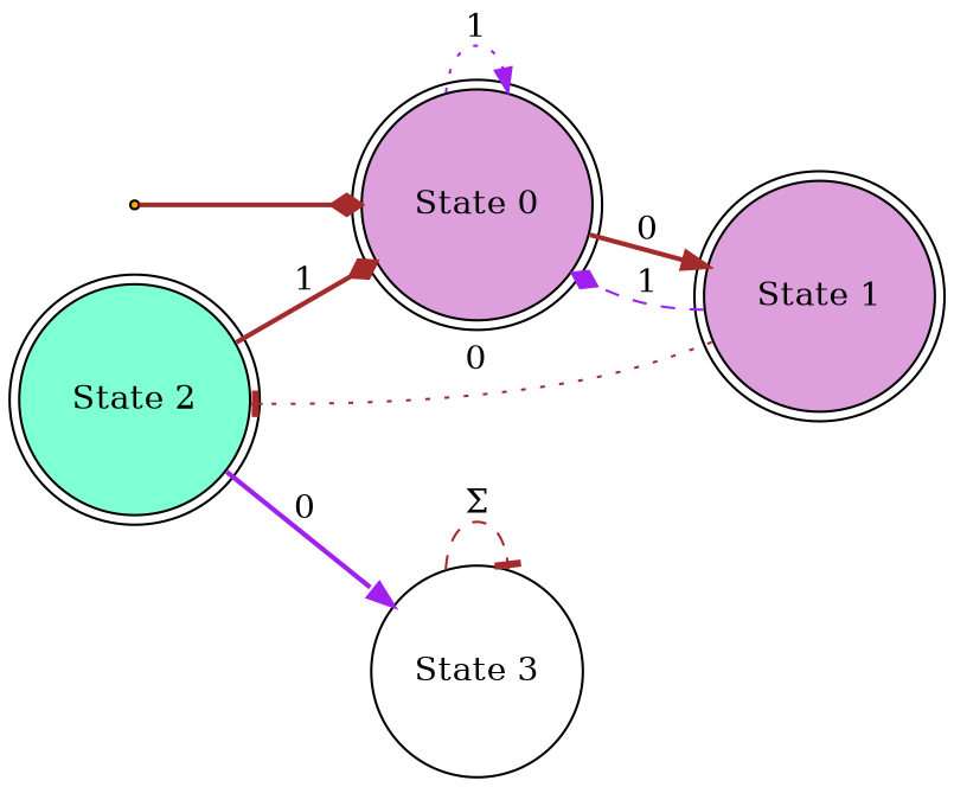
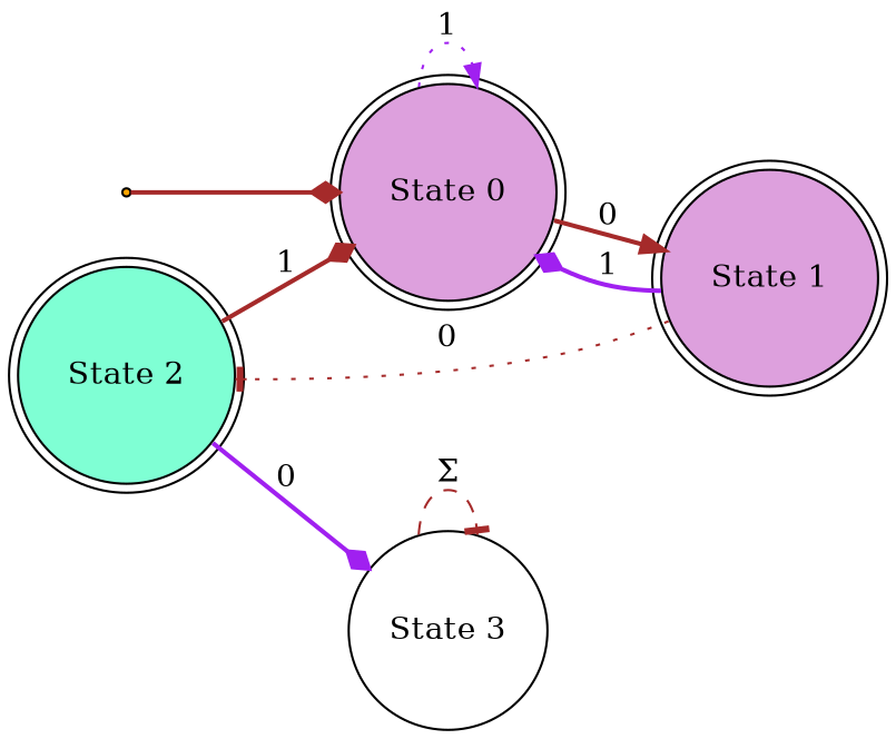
  digraph {
    rankdir=LR
    node [fillcolor=plum shape=doublecircle style=filled]
    edge [arrowhead=diamond color=brown style=bold]
    "State 2" [fillcolor=aquamarine]
    "State 0"
    "State 3" [fillcolor=white shape=circle]
    "State 1"
    start [fillcolor=orange shape=point]
    "State 2" -> "State 0" [label=1]
-   "State 2" -> "State 3" [arrowhead=normal color=purple label=0]
+   "State 2" -> "State 3" [color=purple label=0]
    "State 0" -> "State 0" [arrowhead=normal color=purple label=1 style=dotted]
    "State 0" -> "State 1" [arrowhead=normal label=0]
    "State 3" -> "State 3" [arrowhead=tee label="Σ" style=dashed]
    "State 1" -> "State 2" [arrowhead=tee label=0 style=dotted]
-   "State 1" -> "State 0" [color=purple label=1 style=dashed]
+   "State 1" -> "State 0" [color=purple label=1]
    start -> "State 0"
  }
